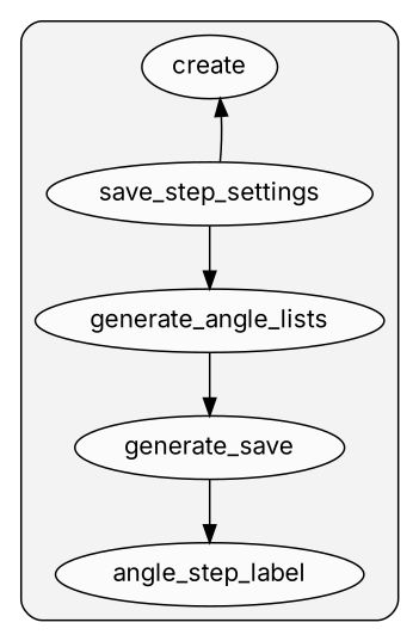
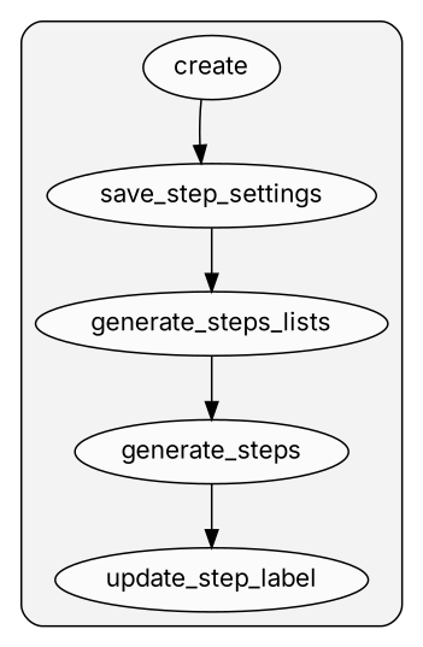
  digraph {
    fontname=Inter
    rankdir=TB
    node [fillcolor="#ffffffb2" fontcolor="#000000" fontname=Inter group=0 style=filled]
    edge [color="#000000" fontname=Inter style=solid]
    n1 [label=create]
-   n2 [label=generate_angle_lists]
+   n2 [label=generate_steps_lists]
    n3 [label=save_step_settings]
-   n4 [label=angle_step_label]
-   n5 [label=generate_save]
+   n4 [label=update_step_label]
+   n5 [label=generate_steps]
    subgraph cluster_1 {
      fillcolor="#80808018"
      style="filled,rounded"
      n1
      n2
      n3
      n4
      n5
    }
-   n3 -> n1
+   n1 -> n3
    n2 -> n5
    n3 -> n2
    n5 -> n4
  }
